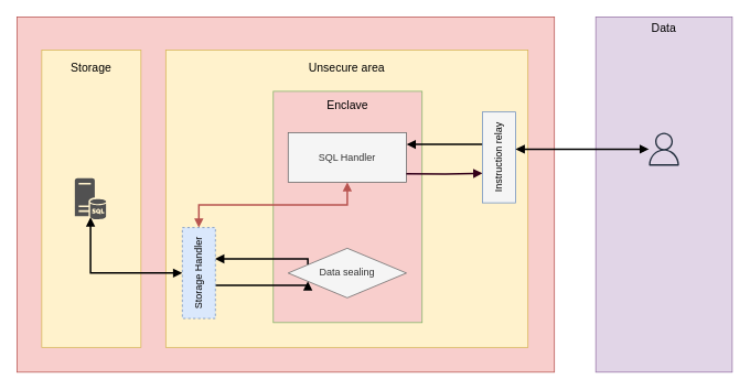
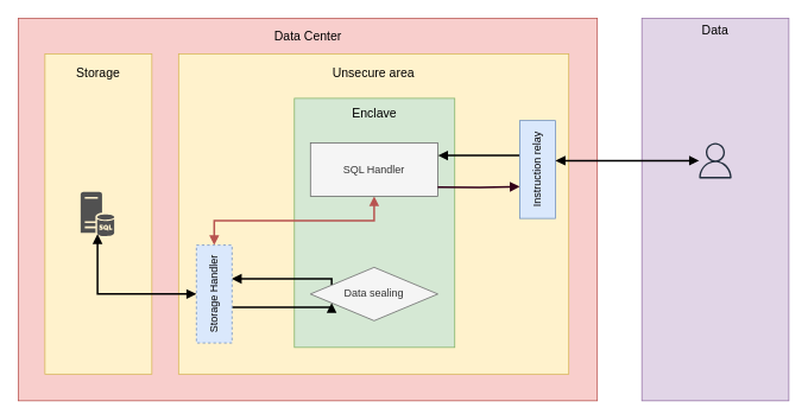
  <mxCell id="0" />
  <mxCell id="1" parent="0" />
  <mxCell id="2" value="" style="rounded=0;whiteSpace=wrap;html=1;fillColor=#f8cecc;strokeColor=#b85450;" parent="1" vertex="1"><mxGeometry x="20" y="20" width="650" height="430" as="geometry" /></mxCell>
  <mxCell id="3" value="&lt;font style=&quot;font-size: 14px&quot;&gt;Unsecure area&lt;br&gt;&lt;br&gt;&lt;br&gt;&lt;br&gt;&lt;br&gt;&lt;br&gt;&lt;br&gt;&lt;br&gt;&lt;br&gt;&lt;br&gt;&lt;br&gt;&lt;br&gt;&lt;br&gt;&lt;br&gt;&lt;br&gt;&lt;br&gt;&lt;br&gt;&lt;br&gt;&lt;br&gt;&lt;br&gt;&lt;/font&gt;" style="rounded=0;whiteSpace=wrap;html=1;fillColor=#fff2cc;strokeColor=#d6b656;" parent="1" vertex="1"><mxGeometry x="200" y="60" width="438" height="360" as="geometry" /></mxCell>
  <mxCell id="4" value="&lt;font style=&quot;font-size: 14px&quot;&gt;Storage&lt;br&gt;&lt;br&gt;&lt;br&gt;&lt;br&gt;&lt;br&gt;&lt;br&gt;&lt;br&gt;&lt;br&gt;&lt;br&gt;&lt;br&gt;&lt;br&gt;&lt;br&gt;&lt;br&gt;&lt;br&gt;&lt;br&gt;&lt;br&gt;&lt;br&gt;&lt;br&gt;&lt;br&gt;&lt;br&gt;&lt;/font&gt;" style="rounded=0;whiteSpace=wrap;html=1;fillColor=#fff2cc;strokeColor=#d6b656;" parent="1" vertex="1"><mxGeometry x="50" y="60" width="120" height="360" as="geometry" /></mxCell>
  <mxCell id="5" value="" style="pointerEvents=1;shadow=0;dashed=0;html=1;strokeColor=none;labelPosition=center;verticalLabelPosition=bottom;verticalAlign=top;align=center;fillColor=#515151;shape=mxgraph.mscae.system_center.central_administration_site_sql" parent="1" vertex="1"><mxGeometry x="90" y="215" width="38" height="50" as="geometry" /></mxCell>
- <mxCell id="6" value="&lt;p&gt;Enclave&lt;/p&gt;&lt;p&gt;&lt;br&gt;&lt;/p&gt;&lt;p&gt;&lt;br&gt;&lt;/p&gt;&lt;p&gt;&lt;br&gt;&lt;/p&gt;&lt;p&gt;&lt;br&gt;&lt;/p&gt;&lt;p&gt;&lt;br&gt;&lt;/p&gt;&lt;p&gt;&lt;br&gt;&lt;/p&gt;&lt;p&gt;&lt;br&gt;&lt;/p&gt;&lt;p&gt;&lt;br&gt;&lt;/p&gt;" style="rounded=0;whiteSpace=wrap;html=1;fontSize=14;fillColor=#f8cecc;strokeColor=#82b366;" parent="1" vertex="1"><mxGeometry x="330" y="110" width="180" height="280" as="geometry" /></mxCell>
+ <mxCell id="6" value="&lt;p&gt;Enclave&lt;/p&gt;&lt;p&gt;&lt;br&gt;&lt;/p&gt;&lt;p&gt;&lt;br&gt;&lt;/p&gt;&lt;p&gt;&lt;br&gt;&lt;/p&gt;&lt;p&gt;&lt;br&gt;&lt;/p&gt;&lt;p&gt;&lt;br&gt;&lt;/p&gt;&lt;p&gt;&lt;br&gt;&lt;/p&gt;&lt;p&gt;&lt;br&gt;&lt;/p&gt;&lt;p&gt;&lt;br&gt;&lt;/p&gt;" style="rounded=0;whiteSpace=wrap;html=1;fontSize=14;fillColor=#d5e8d4;strokeColor=#82b366;" parent="1" vertex="1"><mxGeometry x="330" y="110" width="180" height="280" as="geometry" /></mxCell>
+ <mxCell id="7" value="Data Center" style="text;html=1;align=center;verticalAlign=middle;resizable=0;points=[];autosize=1;fontSize=14;" parent="1" vertex="1"><mxGeometry x="300" y="30" width="90" height="20" as="geometry" /></mxCell>
  <mxCell id="8" style="edgeStyle=orthogonalEdgeStyle;rounded=0;orthogonalLoop=1;jettySize=auto;html=1;exitX=0.5;exitY=1;exitDx=0;exitDy=0;startArrow=block;startFill=1;endArrow=block;endFill=1;strokeWidth=2;gradientColor=#ea6b66;fillColor=#f8cecc;strokeColor=#b85450;" edge="1" parent="1" source="9" target="14"><mxGeometry relative="1" as="geometry" /></mxCell>
  <mxCell id="9" value="SQL Handler" style="rounded=0;whiteSpace=wrap;html=1;fillColor=#f5f5f5;strokeColor=#666666;fontColor=#333333;horizontal=1;" parent="1" vertex="1"><mxGeometry x="348" y="160" width="143" height="60" as="geometry" /></mxCell>
  <mxCell id="10" style="edgeStyle=orthogonalEdgeStyle;rounded=0;orthogonalLoop=1;jettySize=auto;html=1;exitX=0;exitY=0.75;exitDx=0;exitDy=0;startArrow=block;startFill=1;endArrow=none;endFill=0;strokeWidth=2;" edge="1" parent="1" source="12" target="14"><mxGeometry relative="1" as="geometry"><Array as="points"><mxPoint x="280" y="345" /><mxPoint x="280" y="345" /></Array></mxGeometry></mxCell>
  <mxCell id="11" style="edgeStyle=orthogonalEdgeStyle;rounded=0;orthogonalLoop=1;jettySize=auto;html=1;exitX=0;exitY=0.25;exitDx=0;exitDy=0;entryX=0.99;entryY=0.344;entryDx=0;entryDy=0;entryPerimeter=0;endArrow=block;endFill=1;strokeWidth=2;fillColor=#f8cecc;strokeColor=#000000;" edge="1" parent="1" source="12" target="14"><mxGeometry relative="1" as="geometry"><Array as="points"><mxPoint x="350" y="313" /><mxPoint x="260" y="313" /></Array></mxGeometry></mxCell>
  <mxCell id="12" value="Data sealing" style="rhombus;whiteSpace=wrap;html=1;fillColor=#f5f5f5;strokeColor=#666666;fontColor=#333333;horizontal=1;" parent="1" vertex="1"><mxGeometry x="348" y="300" width="143" height="60" as="geometry" /></mxCell>
  <mxCell id="13" style="edgeStyle=orthogonalEdgeStyle;rounded=0;orthogonalLoop=1;jettySize=auto;html=1;exitX=0;exitY=0.5;exitDx=0;exitDy=0;entryX=0.5;entryY=0.95;entryDx=0;entryDy=0;entryPerimeter=0;startArrow=block;startFill=1;endArrow=block;endFill=1;strokeWidth=2;" edge="1" parent="1" source="14" target="5"><mxGeometry relative="1" as="geometry" /></mxCell>
  <mxCell id="14" value="Storage Handler" style="rounded=0;whiteSpace=wrap;html=1;horizontal=0;fillColor=#dae8fc;strokeColor=#6c8ebf;dashed=1;" parent="1" vertex="1"><mxGeometry x="220" y="275" width="40" height="110" as="geometry" /></mxCell>
  <mxCell id="15" style="edgeStyle=orthogonalEdgeStyle;rounded=0;orthogonalLoop=1;jettySize=auto;html=1;startArrow=none;startFill=0;endArrow=block;endFill=1;strokeWidth=2;fillColor=#dae8fc;strokeColor=#000000;" parent="1" source="17" edge="1"><mxGeometry relative="1" as="geometry"><Array as="points"><mxPoint x="598" y="174" /></Array><mxPoint x="598.14" y="119.28" as="sourcePoint" /><mxPoint x="491.14" y="174.28" as="targetPoint" /></mxGeometry></mxCell>
  <mxCell id="16" style="edgeStyle=orthogonalEdgeStyle;rounded=0;orthogonalLoop=1;jettySize=auto;html=1;startArrow=none;startFill=0;endArrow=block;endFill=1;strokeWidth=2;fillColor=#dae8fc;strokeColor=#33001A;exitX=0.992;exitY=0.845;exitDx=0;exitDy=0;exitPerimeter=0;" parent="1" edge="1"><mxGeometry relative="1" as="geometry"><Array as="points"><mxPoint x="538" y="210.28" /></Array><mxPoint x="490.856" y="209.98" as="sourcePoint" /><mxPoint x="583" y="209.28" as="targetPoint" /></mxGeometry></mxCell>
- <mxCell id="17" value="Instruction relay" style="rounded=0;whiteSpace=wrap;html=1;horizontal=0;fillColor=#f5f5f5;strokeColor=#6c8ebf;" parent="1" vertex="1"><mxGeometry x="583" y="135" width="40" height="110" as="geometry" /></mxCell>
+ <mxCell id="17" value="Instruction relay" style="rounded=0;whiteSpace=wrap;html=1;horizontal=0;fillColor=#dae8fc;strokeColor=#6c8ebf;" parent="1" vertex="1"><mxGeometry x="583" y="135" width="40" height="110" as="geometry" /></mxCell>
  <mxCell id="18" value="&lt;font style=&quot;font-size: 14px&quot;&gt;Data&lt;br&gt;&lt;br&gt;&lt;br&gt;&lt;br&gt;&lt;br&gt;&lt;br&gt;&lt;br&gt;&lt;br&gt;&lt;br&gt;&lt;br&gt;&lt;br&gt;&lt;br&gt;&lt;br&gt;&lt;br&gt;&lt;br&gt;&lt;br&gt;&lt;br&gt;&lt;br&gt;&lt;br&gt;&lt;br&gt;&lt;br&gt;&lt;br&gt;&lt;br&gt;&lt;br&gt;&lt;br&gt;&lt;/font&gt;" style="rounded=0;whiteSpace=wrap;html=1;fillColor=#e1d5e7;strokeColor=#9673a6;" parent="1" vertex="1"><mxGeometry x="720" y="20" width="165" height="430" as="geometry" /></mxCell>
  <mxCell id="19" value="" style="edgeStyle=orthogonalEdgeStyle;rounded=0;orthogonalLoop=1;jettySize=auto;html=1;startArrow=block;startFill=1;endArrow=block;endFill=1;strokeWidth=2;gradientColor=#ffd966;fillColor=#fff2cc;strokeColor=#000000;" edge="1" parent="1" source="20" target="17"><mxGeometry relative="1" as="geometry"><mxPoint x="702.5" y="180" as="targetPoint" /><Array as="points"><mxPoint x="660" y="180" /><mxPoint x="660" y="180" /></Array></mxGeometry></mxCell>
  <mxCell id="20" value="" style="outlineConnect=0;fontColor=#232F3E;gradientColor=none;fillColor=#232F3E;strokeColor=none;dashed=0;verticalLabelPosition=bottom;verticalAlign=top;align=center;html=1;fontSize=12;fontStyle=0;aspect=fixed;pointerEvents=1;shape=mxgraph.aws4.user;" parent="1" vertex="1"><mxGeometry x="782.5" y="160" width="40" height="40" as="geometry" /></mxCell>
